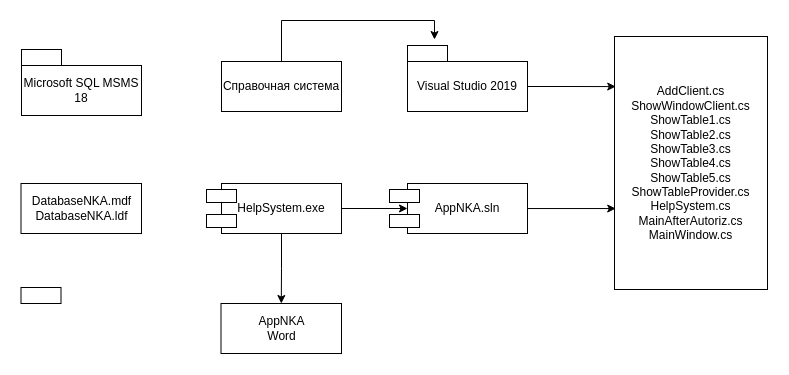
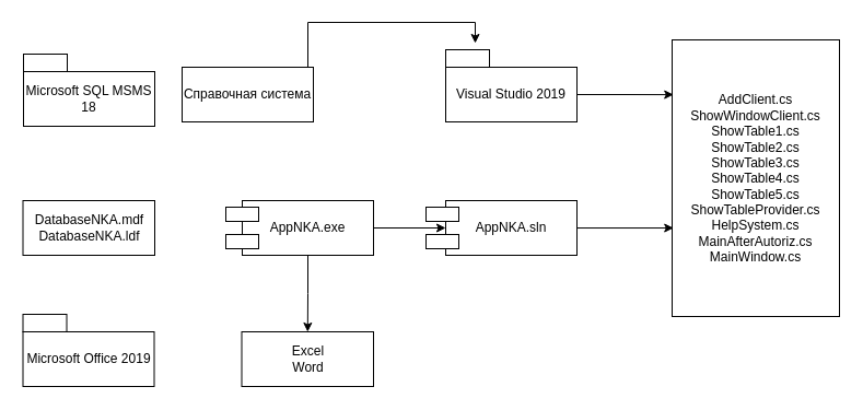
  <mxCell id="0" />
  <mxCell id="1" parent="0" />
+ <mxCell id="2" value="Microsoft Office 2019" style="rounded=0;whiteSpace=wrap;html=1;" parent="1" vertex="1"><mxGeometry x="20.5" y="303" width="120" height="50" as="geometry" /></mxCell>
  <mxCell id="3" value="" style="edgeStyle=orthogonalEdgeStyle;rounded=0;orthogonalLoop=1;jettySize=auto;html=1;" parent="1" source="5" target="7" edge="1"><mxGeometry relative="1" as="geometry" /></mxCell>
  <mxCell id="4" value="" style="edgeStyle=orthogonalEdgeStyle;rounded=0;orthogonalLoop=1;jettySize=auto;html=1;" edge="1" parent="1" source="5" target="20"><mxGeometry relative="1" as="geometry" /></mxCell>
- <mxCell id="5" value="HelpSystem.exe" style="rounded=0;whiteSpace=wrap;html=1;" parent="1" vertex="1"><mxGeometry x="221" y="183" width="120" height="50" as="geometry" /></mxCell>
+ <mxCell id="5" value="AppNKA.exe" style="rounded=0;whiteSpace=wrap;html=1;" parent="1" vertex="1"><mxGeometry x="221" y="183" width="120" height="50" as="geometry" /></mxCell>
  <mxCell id="6" value="AddClient.cs&lt;br&gt;ShowWindowClient.cs&lt;br&gt;ShowTable1.cs&lt;br&gt;ShowTable2.cs&lt;br&gt;ShowTable3.cs&lt;br&gt;ShowTable4.cs&lt;br&gt;ShowTable5.cs&lt;br&gt;ShowTableProvider.cs&lt;br&gt;HelpSystem.cs&lt;br&gt;MainAfterAutoriz.cs&lt;br&gt;MainWindow.cs" style="rounded=0;whiteSpace=wrap;html=1;" parent="1" vertex="1"><mxGeometry x="614" y="36" width="153" height="253" as="geometry" /></mxCell>
- <mxCell id="7" value="AppNKA&lt;br&gt;Word" style="rounded=0;whiteSpace=wrap;html=1;" parent="1" vertex="1"><mxGeometry x="220.5" y="303" width="120.5" height="50" as="geometry" /></mxCell>
+ <mxCell id="7" value="Excel&lt;br&gt;Word" style="rounded=0;whiteSpace=wrap;html=1;" parent="1" vertex="1"><mxGeometry x="220.5" y="303" width="120.5" height="50" as="geometry" /></mxCell>
  <mxCell id="8" value="" style="edgeStyle=orthogonalEdgeStyle;rounded=0;orthogonalLoop=1;jettySize=auto;html=1;entryX=0.008;entryY=0.198;entryDx=0;entryDy=0;entryPerimeter=0;" edge="1" parent="1" source="9" target="6"><mxGeometry relative="1" as="geometry"><mxPoint x="601" y="96" as="targetPoint" /></mxGeometry></mxCell>
  <mxCell id="9" value="Visual Studio 2019" style="rounded=0;whiteSpace=wrap;html=1;" parent="1" vertex="1"><mxGeometry x="407" y="61" width="120" height="50" as="geometry" /></mxCell>
  <mxCell id="10" value="Microsoft SQL MSMS 18" style="rounded=0;whiteSpace=wrap;html=1;" vertex="1" parent="1"><mxGeometry x="21" y="65" width="120" height="50" as="geometry" /></mxCell>
  <mxCell id="11" value="" style="rounded=0;whiteSpace=wrap;html=1;" vertex="1" parent="1"><mxGeometry x="21" y="49" width="40" height="16" as="geometry" /></mxCell>
  <mxCell id="12" value="DatabaseNKA.mdf&lt;br&gt;DatabaseNKA.ldf" style="rounded=0;whiteSpace=wrap;html=1;" vertex="1" parent="1"><mxGeometry x="20.5" y="183" width="120.5" height="50" as="geometry" /></mxCell>
  <mxCell id="13" value="" style="rounded=0;whiteSpace=wrap;html=1;" vertex="1" parent="1"><mxGeometry x="206" y="189" width="30" height="13" as="geometry" /></mxCell>
  <mxCell id="14" value="" style="rounded=0;whiteSpace=wrap;html=1;" vertex="1" parent="1"><mxGeometry x="206" y="214" width="30" height="13" as="geometry" /></mxCell>
  <mxCell id="15" value="" style="rounded=0;whiteSpace=wrap;html=1;" vertex="1" parent="1"><mxGeometry x="20.5" y="287" width="40" height="16" as="geometry" /></mxCell>
  <mxCell id="16" value="" style="edgeStyle=orthogonalEdgeStyle;rounded=0;orthogonalLoop=1;jettySize=auto;html=1;" edge="1" parent="1" source="17"><mxGeometry relative="1" as="geometry"><mxPoint x="434" y="39" as="targetPoint" /><Array as="points"><mxPoint x="281" y="20" /><mxPoint x="434" y="20" /></Array></mxGeometry></mxCell>
- <mxCell id="17" value="Справочная система" style="rounded=0;whiteSpace=wrap;html=1;" vertex="1" parent="1"><mxGeometry x="221" y="61" width="120" height="50" as="geometry" /></mxCell>
+ <mxCell id="17" value="Справочная система" style="rounded=0;whiteSpace=wrap;html=1;" vertex="1" parent="1"><mxGeometry x="166" y="61" width="120" height="50" as="geometry" /></mxCell>
  <mxCell id="18" value="" style="rounded=0;whiteSpace=wrap;html=1;" vertex="1" parent="1"><mxGeometry x="407" y="45" width="40" height="16" as="geometry" /></mxCell>
  <mxCell id="19" value="" style="edgeStyle=orthogonalEdgeStyle;rounded=0;orthogonalLoop=1;jettySize=auto;html=1;entryX=0.008;entryY=0.68;entryDx=0;entryDy=0;entryPerimeter=0;" edge="1" parent="1" source="20" target="6"><mxGeometry relative="1" as="geometry"><mxPoint x="607" y="208" as="targetPoint" /></mxGeometry></mxCell>
  <mxCell id="20" value="AppNKA.sln" style="rounded=0;whiteSpace=wrap;html=1;" vertex="1" parent="1"><mxGeometry x="407" y="183" width="120" height="50" as="geometry" /></mxCell>
  <mxCell id="21" value="" style="rounded=0;whiteSpace=wrap;html=1;" vertex="1" parent="1"><mxGeometry x="389" y="189" width="30" height="13" as="geometry" /></mxCell>
  <mxCell id="22" value="" style="rounded=0;whiteSpace=wrap;html=1;" vertex="1" parent="1"><mxGeometry x="389" y="214" width="30" height="13" as="geometry" /></mxCell>
